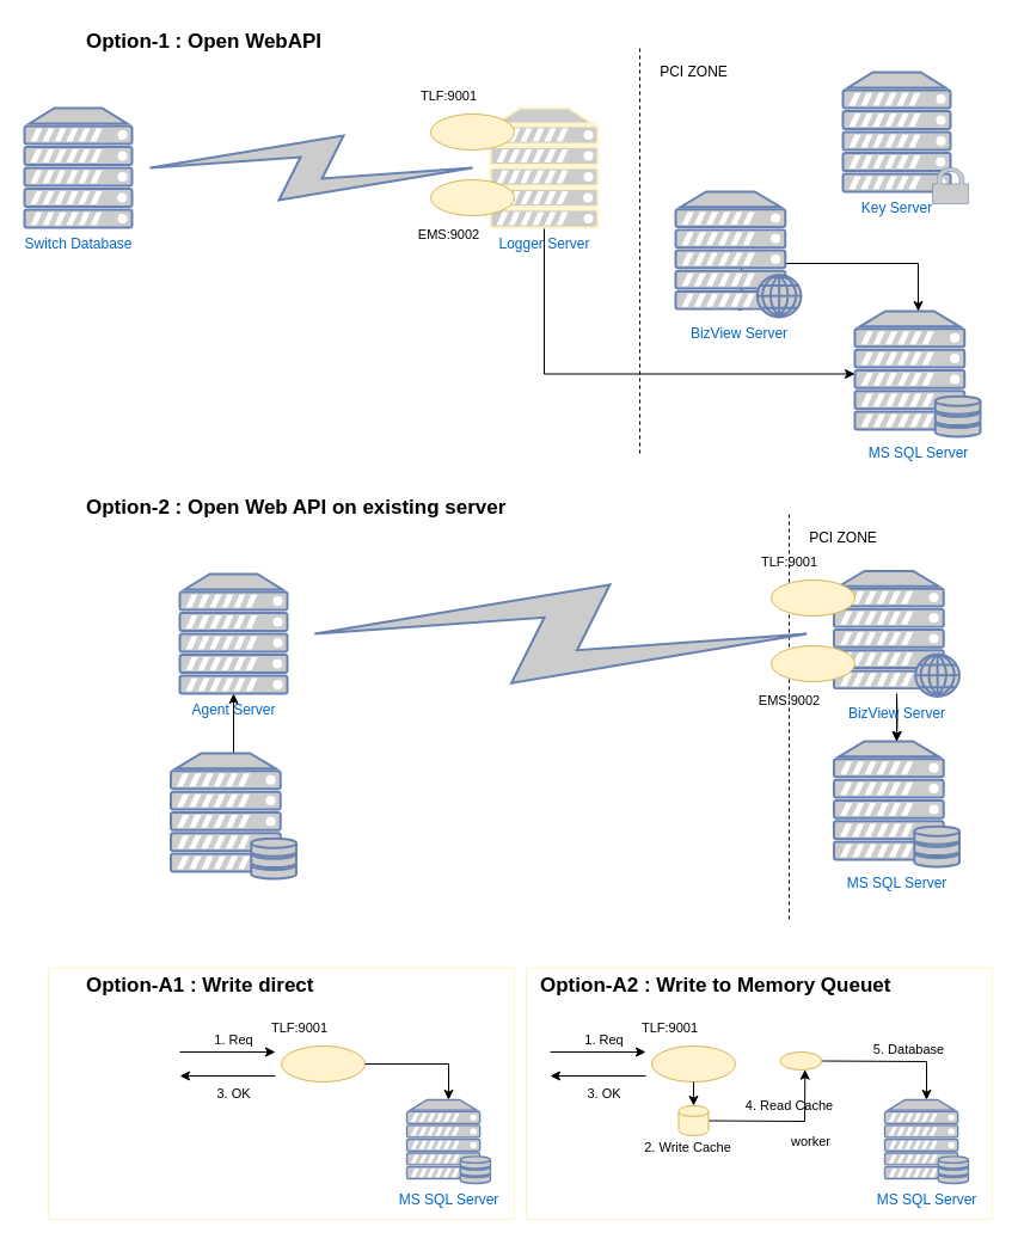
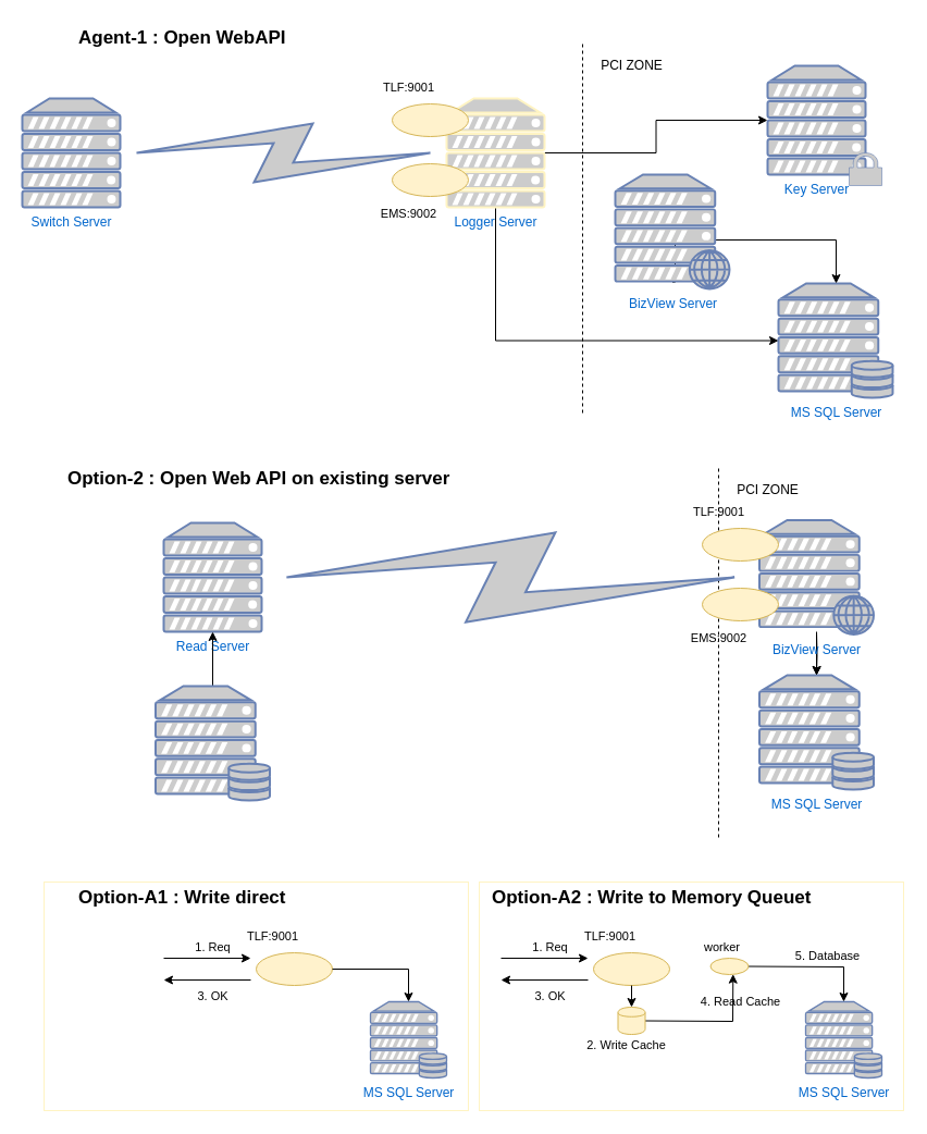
  <mxCell id="0" />
  <mxCell id="1" parent="0" />
  <mxCell id="2" value="" style="rounded=0;whiteSpace=wrap;html=1;strokeColor=#FFF4C3;fontSize=11;align=left;" parent="1" vertex="1"><mxGeometry x="440" y="810" width="390" height="210" as="geometry" /></mxCell>
  <mxCell id="3" value="" style="rounded=0;whiteSpace=wrap;html=1;strokeColor=#FFF4C3;fontSize=11;align=left;" parent="1" vertex="1"><mxGeometry x="40" y="810" width="390" height="210" as="geometry" /></mxCell>
  <mxCell id="4" value="MS SQL Server" style="fontColor=#0066CC;verticalAlign=top;verticalLabelPosition=bottom;labelPosition=center;align=center;html=1;outlineConnect=0;fillColor=#CCCCCC;strokeColor=#6881B3;gradientColor=none;gradientDirection=north;strokeWidth=2;shape=mxgraph.networks.server_storage;" parent="1" vertex="1"><mxGeometry x="715" y="260" width="105" height="105" as="geometry" /></mxCell>
- <mxCell id="5" value="Switch Database" style="fontColor=#0066CC;verticalAlign=top;verticalLabelPosition=bottom;labelPosition=center;align=center;html=1;outlineConnect=0;fillColor=#CCCCCC;strokeColor=#6881B3;gradientColor=none;gradientDirection=north;strokeWidth=2;shape=mxgraph.networks.server;" parent="1" vertex="1"><mxGeometry x="20" y="90" width="90" height="100" as="geometry" /></mxCell>
+ <mxCell id="5" value="Switch Server" style="fontColor=#0066CC;verticalAlign=top;verticalLabelPosition=bottom;labelPosition=center;align=center;html=1;outlineConnect=0;fillColor=#CCCCCC;strokeColor=#6881B3;gradientColor=none;gradientDirection=north;strokeWidth=2;shape=mxgraph.networks.server;" parent="1" vertex="1"><mxGeometry x="20" y="90" width="90" height="100" as="geometry" /></mxCell>
  <mxCell id="6" style="edgeStyle=orthogonalEdgeStyle;rounded=0;orthogonalLoop=1;jettySize=auto;html=1;exitX=0.5;exitY=1;exitDx=0;exitDy=0;exitPerimeter=0;entryX=0;entryY=0.5;entryDx=0;entryDy=0;entryPerimeter=0;" parent="1" source="8" target="4" edge="1"><mxGeometry relative="1" as="geometry" /></mxCell>
+ <mxCell id="7" style="edgeStyle=orthogonalEdgeStyle;rounded=0;orthogonalLoop=1;jettySize=auto;html=1;exitX=1;exitY=0.5;exitDx=0;exitDy=0;exitPerimeter=0;entryX=0;entryY=0.5;entryDx=0;entryDy=0;entryPerimeter=0;" edge="1" parent="1" source="8" target="66"><mxGeometry relative="1" as="geometry" /></mxCell>
  <mxCell id="8" value="Logger Server" style="fontColor=#0066CC;verticalAlign=top;verticalLabelPosition=bottom;labelPosition=center;align=center;html=1;outlineConnect=0;fillColor=#CCCCCC;strokeColor=#FFF4C3;gradientColor=none;gradientDirection=north;strokeWidth=2;shape=mxgraph.networks.server;" parent="1" vertex="1"><mxGeometry x="410" y="90" width="90" height="100" as="geometry" /></mxCell>
  <mxCell id="9" value="" style="html=1;outlineConnect=0;fillColor=#CCCCCC;strokeColor=#6881B3;gradientColor=none;gradientDirection=north;strokeWidth=2;shape=mxgraph.networks.comm_link_edge;html=1;exitX=1;exitY=0.5;exitDx=0;exitDy=0;exitPerimeter=0;" parent="1" source="5" target="8" edge="1"><mxGeometry width="100" height="100" relative="1" as="geometry"><mxPoint x="330" y="260" as="sourcePoint" /><mxPoint x="430" y="160" as="targetPoint" /></mxGeometry></mxCell>
  <mxCell id="10" value="" style="endArrow=none;dashed=1;html=1;" parent="1" edge="1"><mxGeometry width="50" height="50" relative="1" as="geometry"><mxPoint x="535" y="40" as="sourcePoint" /><mxPoint x="535" y="380" as="targetPoint" /></mxGeometry></mxCell>
  <mxCell id="11" value="PCI ZONE" style="text;html=1;align=center;verticalAlign=middle;resizable=0;points=[];autosize=1;" parent="1" vertex="1"><mxGeometry x="545" y="50" width="70" height="20" as="geometry" /></mxCell>
- <mxCell id="12" value="Option-1 : Open WebAPI" style="text;html=1;align=left;verticalAlign=middle;resizable=0;points=[];autosize=1;fontSize=17;fontStyle=1" parent="1" vertex="1"><mxGeometry x="70" y="20" width="210" height="30" as="geometry" /></mxCell>
+ <mxCell id="12" value="Agent-1 : Open WebAPI" style="text;html=1;align=left;verticalAlign=middle;resizable=0;points=[];autosize=1;fontSize=17;fontStyle=1" parent="1" vertex="1"><mxGeometry x="70" y="20" width="210" height="30" as="geometry" /></mxCell>
  <mxCell id="13" style="edgeStyle=orthogonalEdgeStyle;rounded=0;orthogonalLoop=1;jettySize=auto;html=1;exitX=0.5;exitY=0.94;exitDx=0;exitDy=0;exitPerimeter=0;" edge="1" parent="1" source="14" target="4"><mxGeometry relative="1" as="geometry"><Array as="points"><mxPoint x="620" y="220" /><mxPoint x="768" y="220" /></Array></mxGeometry></mxCell>
  <mxCell id="14" value="BizView Server" style="fontColor=#0066CC;verticalAlign=top;verticalLabelPosition=bottom;labelPosition=center;align=center;html=1;outlineConnect=0;fillColor=#CCCCCC;strokeColor=#6881B3;gradientColor=none;gradientDirection=north;strokeWidth=2;shape=mxgraph.networks.web_server;" parent="1" vertex="1"><mxGeometry x="565" y="160" width="105" height="105" as="geometry" /></mxCell>
  <mxCell id="15" value="" style="group" parent="1" vertex="1" connectable="0"><mxGeometry x="345" y="70" width="85" height="55" as="geometry" /></mxCell>
  <mxCell id="16" value="TLF:9001" style="text;html=1;align=center;verticalAlign=middle;resizable=0;points=[];autosize=1;fontSize=11;" parent="15" vertex="1"><mxGeometry width="60" height="20" as="geometry" /></mxCell>
  <mxCell id="17" value="" style="ellipse;whiteSpace=wrap;html=1;fontSize=17;fillColor=#fff2cc;strokeColor=#d6b656;" parent="15" vertex="1"><mxGeometry x="15" y="25" width="70" height="30" as="geometry" /></mxCell>
  <mxCell id="18" value="" style="group" parent="1" vertex="1" connectable="0"><mxGeometry x="340" y="150" width="90" height="56" as="geometry" /></mxCell>
  <mxCell id="19" value="EMS:9002" style="text;html=1;align=center;verticalAlign=middle;resizable=0;points=[];autosize=1;fontSize=11;" parent="18" vertex="1"><mxGeometry y="36" width="70" height="20" as="geometry" /></mxCell>
  <mxCell id="20" value="" style="ellipse;whiteSpace=wrap;html=1;fontSize=17;fillColor=#fff2cc;strokeColor=#d6b656;" parent="18" vertex="1"><mxGeometry x="20" width="70" height="30" as="geometry" /></mxCell>
  <mxCell id="21" value="MS SQL Server" style="fontColor=#0066CC;verticalAlign=top;verticalLabelPosition=bottom;labelPosition=center;align=center;html=1;outlineConnect=0;fillColor=#CCCCCC;strokeColor=#6881B3;gradientColor=none;gradientDirection=north;strokeWidth=2;shape=mxgraph.networks.server_storage;" parent="1" vertex="1"><mxGeometry x="697.5" y="620" width="105" height="105" as="geometry" /></mxCell>
- <mxCell id="22" value="Agent Server" style="fontColor=#0066CC;verticalAlign=top;verticalLabelPosition=bottom;labelPosition=center;align=center;html=1;outlineConnect=0;fillColor=#CCCCCC;strokeColor=#6881B3;gradientColor=none;gradientDirection=north;strokeWidth=2;shape=mxgraph.networks.server;" parent="1" vertex="1"><mxGeometry x="150" y="480" width="90" height="100" as="geometry" /></mxCell>
+ <mxCell id="22" value="Read Server" style="fontColor=#0066CC;verticalAlign=top;verticalLabelPosition=bottom;labelPosition=center;align=center;html=1;outlineConnect=0;fillColor=#CCCCCC;strokeColor=#6881B3;gradientColor=none;gradientDirection=north;strokeWidth=2;shape=mxgraph.networks.server;" parent="1" vertex="1"><mxGeometry x="150" y="480" width="90" height="100" as="geometry" /></mxCell>
  <mxCell id="23" style="edgeStyle=orthogonalEdgeStyle;rounded=0;orthogonalLoop=1;jettySize=auto;html=1;" parent="1" target="21" edge="1"><mxGeometry relative="1" as="geometry"><mxPoint x="750" y="580" as="sourcePoint" /></mxGeometry></mxCell>
  <mxCell id="24" style="edgeStyle=orthogonalEdgeStyle;rounded=0;orthogonalLoop=1;jettySize=auto;html=1;exitX=0.5;exitY=0;exitDx=0;exitDy=0;exitPerimeter=0;entryX=0.5;entryY=1;entryDx=0;entryDy=0;entryPerimeter=0;" parent="1" source="25" target="22" edge="1"><mxGeometry relative="1" as="geometry" /></mxCell>
  <mxCell id="25" value="" style="fontColor=#0066CC;verticalAlign=top;verticalLabelPosition=bottom;labelPosition=center;align=center;html=1;outlineConnect=0;fillColor=#CCCCCC;strokeColor=#6881B3;gradientColor=none;gradientDirection=north;strokeWidth=2;shape=mxgraph.networks.server_storage;" parent="1" vertex="1"><mxGeometry x="142.5" y="630" width="105" height="105" as="geometry" /></mxCell>
  <mxCell id="26" value="" style="endArrow=none;dashed=1;html=1;" parent="1" edge="1"><mxGeometry width="50" height="50" relative="1" as="geometry"><mxPoint x="660" y="430" as="sourcePoint" /><mxPoint x="660" y="770" as="targetPoint" /></mxGeometry></mxCell>
  <mxCell id="27" value="PCI ZONE" style="text;html=1;align=center;verticalAlign=middle;resizable=0;points=[];autosize=1;" parent="1" vertex="1"><mxGeometry x="670" y="440" width="70" height="20" as="geometry" /></mxCell>
- <mxCell id="28" value="Option-2 : Open Web API on existing server" style="text;html=1;align=left;verticalAlign=middle;resizable=0;points=[];autosize=1;fontSize=17;fontStyle=1" parent="1" vertex="1"><mxGeometry x="70" y="410" width="370" height="30" as="geometry" /></mxCell>
+ <mxCell id="28" value="Option-2 : Open Web API on existing server" style="text;html=1;align=left;verticalAlign=middle;resizable=0;points=[];autosize=1;fontSize=17;fontStyle=1" parent="1" vertex="1"><mxGeometry x="60" y="425" width="370" height="30" as="geometry" /></mxCell>
  <mxCell id="29" value="" style="edgeStyle=orthogonalEdgeStyle;rounded=0;orthogonalLoop=1;jettySize=auto;html=1;fontSize=17;" parent="1" source="30" target="21" edge="1"><mxGeometry relative="1" as="geometry" /></mxCell>
  <mxCell id="30" value="BizView Server" style="fontColor=#0066CC;verticalAlign=top;verticalLabelPosition=bottom;labelPosition=center;align=center;html=1;outlineConnect=0;fillColor=#CCCCCC;strokeColor=#6881B3;gradientColor=none;gradientDirection=north;strokeWidth=2;shape=mxgraph.networks.web_server;" parent="1" vertex="1"><mxGeometry x="697.5" y="477.5" width="105" height="105" as="geometry" /></mxCell>
  <mxCell id="31" value="" style="group" parent="1" vertex="1" connectable="0"><mxGeometry x="630" y="460" width="85" height="55" as="geometry" /></mxCell>
  <mxCell id="32" value="TLF:9001" style="text;html=1;align=center;verticalAlign=middle;resizable=0;points=[];autosize=1;fontSize=11;" parent="31" vertex="1"><mxGeometry width="60" height="20" as="geometry" /></mxCell>
  <mxCell id="33" value="" style="ellipse;whiteSpace=wrap;html=1;fontSize=17;fillColor=#fff2cc;strokeColor=#d6b656;" parent="31" vertex="1"><mxGeometry x="15" y="25" width="70" height="30" as="geometry" /></mxCell>
  <mxCell id="34" value="" style="group" parent="1" vertex="1" connectable="0"><mxGeometry x="625" y="540" width="90" height="56" as="geometry" /></mxCell>
  <mxCell id="35" value="EMS:9002" style="text;html=1;align=center;verticalAlign=middle;resizable=0;points=[];autosize=1;fontSize=11;" parent="34" vertex="1"><mxGeometry y="36" width="70" height="20" as="geometry" /></mxCell>
  <mxCell id="36" value="" style="ellipse;whiteSpace=wrap;html=1;fontSize=17;fillColor=#fff2cc;strokeColor=#d6b656;" parent="34" vertex="1"><mxGeometry x="20" width="70" height="30" as="geometry" /></mxCell>
  <mxCell id="37" value="" style="html=1;outlineConnect=0;fillColor=#CCCCCC;strokeColor=#6881B3;gradientColor=none;gradientDirection=north;strokeWidth=2;shape=mxgraph.networks.comm_link_edge;html=1;exitX=1;exitY=0.5;exitDx=0;exitDy=0;exitPerimeter=0;entryX=0;entryY=0.5;entryDx=0;entryDy=0;entryPerimeter=0;" parent="1" source="22" target="30" edge="1"><mxGeometry width="100" height="100" relative="1" as="geometry"><mxPoint x="280" y="529.29" as="sourcePoint" /><mxPoint x="575" y="529.29" as="targetPoint" /></mxGeometry></mxCell>
  <mxCell id="38" value="" style="group" parent="1" vertex="1" connectable="0"><mxGeometry x="220" y="850" width="85" height="55" as="geometry" /></mxCell>
  <mxCell id="39" value="TLF:9001" style="text;html=1;align=center;verticalAlign=middle;resizable=0;points=[];autosize=1;fontSize=11;" parent="38" vertex="1"><mxGeometry width="60" height="20" as="geometry" /></mxCell>
  <mxCell id="40" value="" style="ellipse;whiteSpace=wrap;html=1;fontSize=17;fillColor=#fff2cc;strokeColor=#d6b656;" parent="38" vertex="1"><mxGeometry x="15" y="25" width="70" height="30" as="geometry" /></mxCell>
  <mxCell id="41" value="" style="endArrow=classic;html=1;fontSize=11;" parent="1" edge="1"><mxGeometry width="50" height="50" relative="1" as="geometry"><mxPoint x="150" y="880" as="sourcePoint" /><mxPoint x="230" y="880" as="targetPoint" /></mxGeometry></mxCell>
  <mxCell id="42" value="1. Req" style="text;html=1;align=center;verticalAlign=middle;resizable=0;points=[];autosize=1;fontSize=11;" parent="1" vertex="1"><mxGeometry x="170" y="860" width="50" height="20" as="geometry" /></mxCell>
  <mxCell id="43" value="" style="endArrow=classic;html=1;fontSize=11;" parent="1" edge="1"><mxGeometry width="50" height="50" relative="1" as="geometry"><mxPoint x="230" y="900" as="sourcePoint" /><mxPoint x="150" y="900" as="targetPoint" /></mxGeometry></mxCell>
  <mxCell id="44" value="MS SQL Server" style="fontColor=#0066CC;verticalAlign=top;verticalLabelPosition=bottom;labelPosition=center;align=center;html=1;outlineConnect=0;fillColor=#CCCCCC;strokeColor=#6881B3;gradientColor=none;gradientDirection=north;strokeWidth=2;shape=mxgraph.networks.server_storage;" parent="1" vertex="1"><mxGeometry x="340" y="920" width="70" height="70" as="geometry" /></mxCell>
  <mxCell id="45" style="edgeStyle=none;rounded=0;orthogonalLoop=1;jettySize=auto;html=1;exitX=1;exitY=0.5;exitDx=0;exitDy=0;entryX=0.5;entryY=0;entryDx=0;entryDy=0;entryPerimeter=0;fontSize=11;" parent="1" source="40" target="44" edge="1"><mxGeometry relative="1" as="geometry"><Array as="points"><mxPoint x="375" y="890" /></Array></mxGeometry></mxCell>
  <mxCell id="46" value="3. OK" style="text;html=1;align=center;verticalAlign=middle;resizable=0;points=[];autosize=1;fontSize=11;" parent="1" vertex="1"><mxGeometry x="175" y="905" width="40" height="20" as="geometry" /></mxCell>
  <mxCell id="47" value="Option-A1 : Write direct" style="text;html=1;align=left;verticalAlign=middle;resizable=0;points=[];autosize=1;fontSize=17;fontStyle=1" parent="1" vertex="1"><mxGeometry x="70" y="810" width="210" height="30" as="geometry" /></mxCell>
  <mxCell id="48" value="" style="endArrow=classic;html=1;fontSize=11;" parent="1" edge="1"><mxGeometry width="50" height="50" relative="1" as="geometry"><mxPoint x="460" y="880" as="sourcePoint" /><mxPoint x="540" y="880" as="targetPoint" /></mxGeometry></mxCell>
  <mxCell id="49" value="1. Req" style="text;html=1;align=center;verticalAlign=middle;resizable=0;points=[];autosize=1;fontSize=11;" parent="1" vertex="1"><mxGeometry x="480" y="860" width="50" height="20" as="geometry" /></mxCell>
  <mxCell id="50" value="" style="endArrow=classic;html=1;fontSize=11;" parent="1" edge="1"><mxGeometry width="50" height="50" relative="1" as="geometry"><mxPoint x="540" y="900" as="sourcePoint" /><mxPoint x="460" y="900" as="targetPoint" /></mxGeometry></mxCell>
  <mxCell id="51" value="MS SQL Server" style="fontColor=#0066CC;verticalAlign=top;verticalLabelPosition=bottom;labelPosition=center;align=center;html=1;outlineConnect=0;fillColor=#CCCCCC;strokeColor=#6881B3;gradientColor=none;gradientDirection=north;strokeWidth=2;shape=mxgraph.networks.server_storage;" parent="1" vertex="1"><mxGeometry x="740" y="920" width="70" height="70" as="geometry" /></mxCell>
  <mxCell id="52" value="2. Write Cache" style="text;html=1;align=center;verticalAlign=middle;resizable=0;points=[];autosize=1;fontSize=11;" parent="1" vertex="1"><mxGeometry x="530" y="950" width="90" height="20" as="geometry" /></mxCell>
  <mxCell id="53" value="3. OK" style="text;html=1;align=center;verticalAlign=middle;resizable=0;points=[];autosize=1;fontSize=11;" parent="1" vertex="1"><mxGeometry x="485" y="905" width="40" height="20" as="geometry" /></mxCell>
  <mxCell id="54" value="Option-A2 : Write to Memory Queuet" style="text;html=1;align=left;verticalAlign=middle;resizable=0;points=[];autosize=1;fontSize=17;fontStyle=1" parent="1" vertex="1"><mxGeometry x="450" y="810" width="310" height="30" as="geometry" /></mxCell>
  <mxCell id="55" style="edgeStyle=none;rounded=0;orthogonalLoop=1;jettySize=auto;html=1;exitX=1;exitY=0.5;exitDx=0;exitDy=0;entryX=0.594;entryY=0.979;entryDx=0;entryDy=0;entryPerimeter=0;fontSize=11;" parent="1" source="56" target="62" edge="1"><mxGeometry relative="1" as="geometry"><Array as="points"><mxPoint x="673" y="938" /></Array></mxGeometry></mxCell>
  <mxCell id="56" value="" style="shape=cylinder;whiteSpace=wrap;html=1;boundedLbl=1;backgroundOutline=1;strokeColor=#d6b656;fontSize=11;align=left;fillColor=#fff2cc;" parent="1" vertex="1"><mxGeometry x="567.5" y="925" width="25" height="25" as="geometry" /></mxCell>
  <mxCell id="57" value="5. Database" style="text;html=1;align=center;verticalAlign=middle;resizable=0;points=[];autosize=1;fontSize=11;" parent="1" vertex="1"><mxGeometry x="725" y="867.5" width="70" height="20" as="geometry" /></mxCell>
  <mxCell id="58" value="" style="group" parent="1" vertex="1" connectable="0"><mxGeometry x="530" y="850" width="85" height="55" as="geometry" /></mxCell>
  <mxCell id="59" value="TLF:9001" style="text;html=1;align=center;verticalAlign=middle;resizable=0;points=[];autosize=1;fontSize=11;" parent="58" vertex="1"><mxGeometry width="60" height="20" as="geometry" /></mxCell>
  <mxCell id="60" value="" style="ellipse;whiteSpace=wrap;html=1;fontSize=17;fillColor=#fff2cc;strokeColor=#d6b656;" parent="58" vertex="1"><mxGeometry x="15" y="25" width="70" height="30" as="geometry" /></mxCell>
  <mxCell id="61" style="edgeStyle=none;rounded=0;orthogonalLoop=1;jettySize=auto;html=1;exitX=1;exitY=0.5;exitDx=0;exitDy=0;entryX=0.5;entryY=0;entryDx=0;entryDy=0;entryPerimeter=0;fontSize=11;" parent="1" source="62" target="51" edge="1"><mxGeometry relative="1" as="geometry"><Array as="points"><mxPoint x="775" y="888" /></Array></mxGeometry></mxCell>
  <mxCell id="62" value="" style="ellipse;whiteSpace=wrap;html=1;fontSize=17;fillColor=#fff2cc;strokeColor=#d6b656;" parent="1" vertex="1"><mxGeometry x="652.5" y="880" width="35" height="15" as="geometry" /></mxCell>
  <mxCell id="63" style="edgeStyle=none;rounded=0;orthogonalLoop=1;jettySize=auto;html=1;exitX=0.5;exitY=1;exitDx=0;exitDy=0;fontSize=11;" parent="1" source="60" target="56" edge="1"><mxGeometry relative="1" as="geometry" /></mxCell>
- <mxCell id="64" value="4. Read Cache" style="text;html=1;align=center;verticalAlign=middle;resizable=0;points=[];autosize=1;fontSize=11;" parent="1" vertex="1"><mxGeometry x="615" y="915" width="90" height="20" as="geometry" /></mxCell>
- <mxCell id="65" value="worker" style="text;html=1;align=center;verticalAlign=middle;resizable=0;points=[];autosize=1;fontSize=11;" parent="1" vertex="1"><mxGeometry x="652.5" y="945" width="50" height="20" as="geometry" /></mxCell>
+ <mxCell id="64" value="4. Read Cache" style="text;html=1;align=center;verticalAlign=middle;resizable=0;points=[];autosize=1;fontSize=11;" parent="1" vertex="1"><mxGeometry x="635" y="910" width="90" height="20" as="geometry" /></mxCell>
+ <mxCell id="65" value="worker" style="text;html=1;align=center;verticalAlign=middle;resizable=0;points=[];autosize=1;fontSize=11;" parent="1" vertex="1"><mxGeometry x="637.5" y="860" width="50" height="20" as="geometry" /></mxCell>
  <mxCell id="66" value="Key Server" style="fontColor=#0066CC;verticalAlign=top;verticalLabelPosition=bottom;labelPosition=center;align=center;html=1;outlineConnect=0;fillColor=#CCCCCC;strokeColor=#6881B3;gradientColor=none;gradientDirection=north;strokeWidth=2;shape=mxgraph.networks.server;" vertex="1" parent="1"><mxGeometry x="705" y="60" width="90" height="100" as="geometry" /></mxCell>
  <mxCell id="67" value="" style="fontColor=#0066CC;verticalAlign=top;verticalLabelPosition=bottom;labelPosition=center;align=center;html=1;outlineConnect=0;fillColor=#CCCCCC;strokeColor=#6881B3;gradientColor=none;gradientDirection=north;strokeWidth=2;shape=mxgraph.networks.secured;" vertex="1" parent="1"><mxGeometry x="780" y="140" width="30" height="30" as="geometry" /></mxCell>
